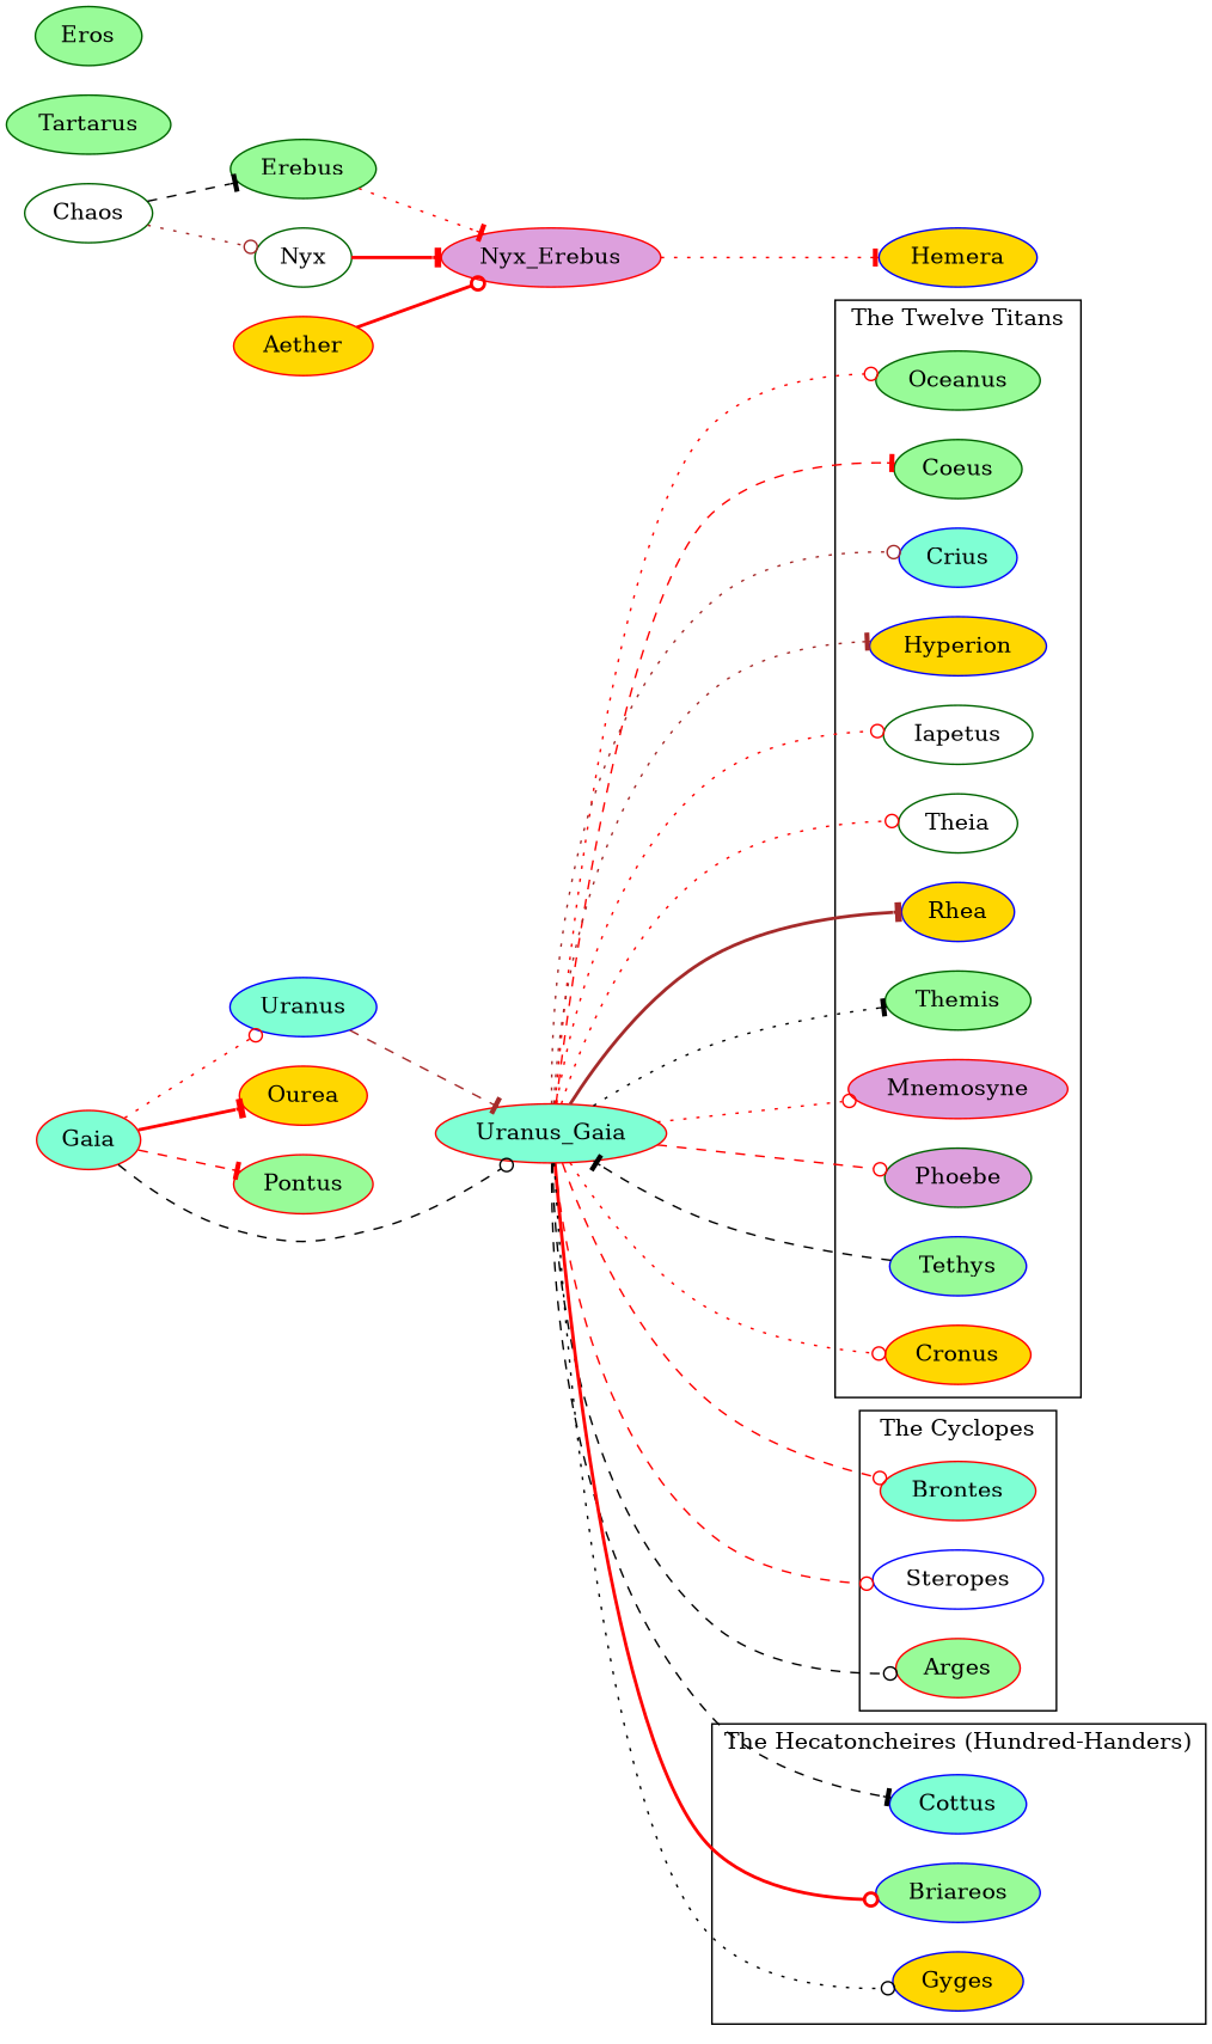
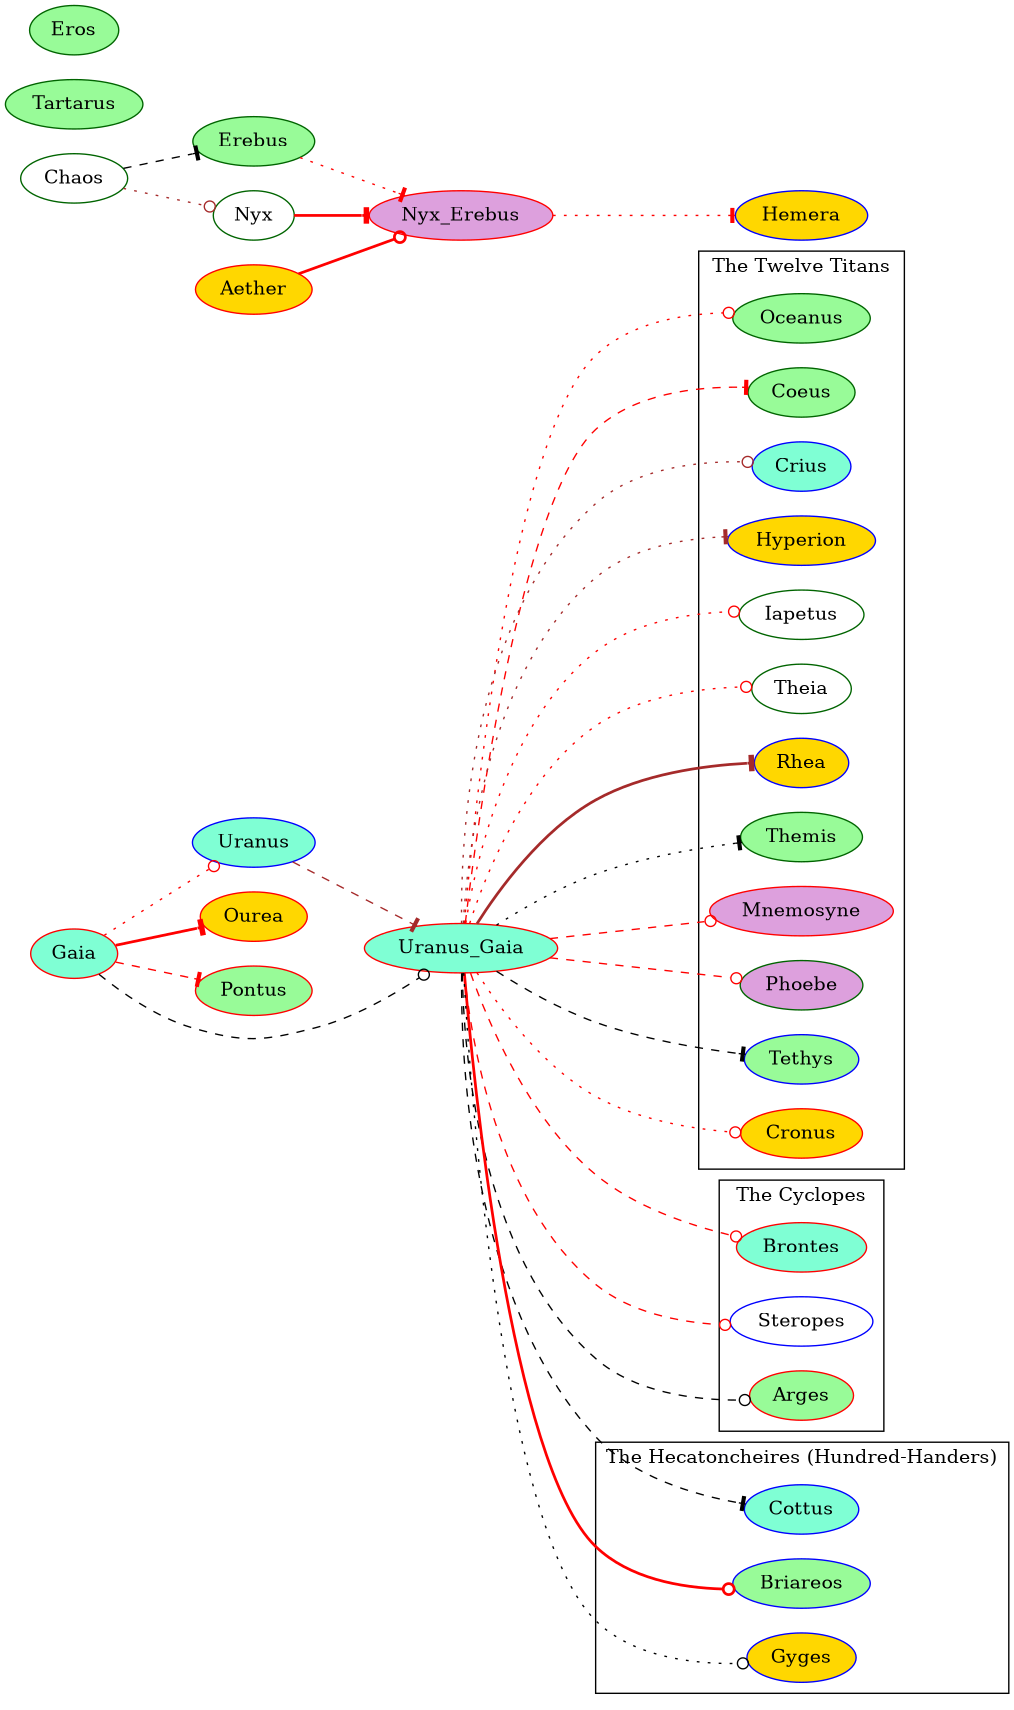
  digraph {
    rankdir=LR
    node [color=darkgreen fillcolor=palegreen style=filled]
    edge [arrowhead=odot color=red style=dotted]
    Oceanus
    Coeus
    Crius [color=blue fillcolor=aquamarine]
    Hyperion [color=blue fillcolor=gold]
    Iapetus [fillcolor=white]
    Theia [fillcolor=white]
    Rhea [color=blue fillcolor=gold]
    Themis
    Mnemosyne [color=red fillcolor=plum]
    Phoebe [fillcolor=plum]
    Tethys [color=blue]
    Cronus [color=red fillcolor=gold]
    Brontes [color=red fillcolor=aquamarine]
    Steropes [color=blue fillcolor=white]
    Arges [color=red]
    Cottus [color=blue fillcolor=aquamarine]
    Briareos [color=blue]
    Gyges [color=blue fillcolor=gold]
    Chaos [fillcolor=white]
    Erebus
    Nyx [fillcolor=white]
    Nyx_Erebus [color=red fillcolor=plum]
    Gaia [color=red fillcolor=aquamarine]
    Uranus [color=blue fillcolor=aquamarine]
    Ourea [color=red fillcolor=gold]
    Pontus [color=red]
    Uranus_Gaia [color=red fillcolor=aquamarine]
    Tartarus
    Eros
    Hemera [color=blue fillcolor=gold]
    Aether [color=red fillcolor=gold]
    subgraph cluster_1 {
      label="The Twelve Titans"
      Oceanus
      Coeus
      Crius
      Hyperion
      Iapetus
      Theia
      Rhea
      Themis
      Mnemosyne
      Phoebe
      Tethys
      Cronus
    }
    subgraph cluster_2 {
      label="The Cyclopes"
      Brontes
      Steropes
      Arges
    }
    subgraph cluster_3 {
      label="The Hecatoncheires (Hundred-Handers)"
      Cottus
      Briareos
      Gyges
    }
    Chaos -> Erebus [arrowhead=tee color=black style=dashed]
    Chaos -> Nyx [color=brown]
    Erebus -> Nyx_Erebus [arrowhead=tee]
    Nyx -> Nyx_Erebus [arrowhead=tee style=bold]
    Nyx_Erebus -> Hemera [arrowhead=tee]
    Gaia -> Uranus
    Gaia -> Ourea [arrowhead=tee style=bold]
    Gaia -> Pontus [arrowhead=tee style=dashed]
    Gaia -> Uranus_Gaia [color=black style=dashed]
    Uranus -> Uranus_Gaia [arrowhead=tee color=brown style=dashed]
    Uranus_Gaia -> Oceanus
    Uranus_Gaia -> Coeus [arrowhead=tee style=dashed]
    Uranus_Gaia -> Crius [color=brown]
    Uranus_Gaia -> Hyperion [arrowhead=tee color=brown]
    Uranus_Gaia -> Iapetus
    Uranus_Gaia -> Theia
    Uranus_Gaia -> Rhea [arrowhead=tee color=brown style=bold]
    Uranus_Gaia -> Themis [arrowhead=tee color=black]
-   Uranus_Gaia -> Mnemosyne
+   Uranus_Gaia -> Mnemosyne [style=dashed]
    Uranus_Gaia -> Phoebe [style=dashed]
-   Tethys -> Uranus_Gaia [arrowhead=tee color=black style=dashed]
+   Uranus_Gaia -> Tethys [arrowhead=tee color=black style=dashed]
    Uranus_Gaia -> Cronus
    Uranus_Gaia -> Brontes [style=dashed]
    Uranus_Gaia -> Steropes [style=dashed]
    Uranus_Gaia -> Arges [color=black style=dashed]
    Uranus_Gaia -> Cottus [arrowhead=tee color=black style=dashed]
    Uranus_Gaia -> Briareos [style=bold]
    Uranus_Gaia -> Gyges [color=black]
    Aether -> Nyx_Erebus [style=bold]
  }
